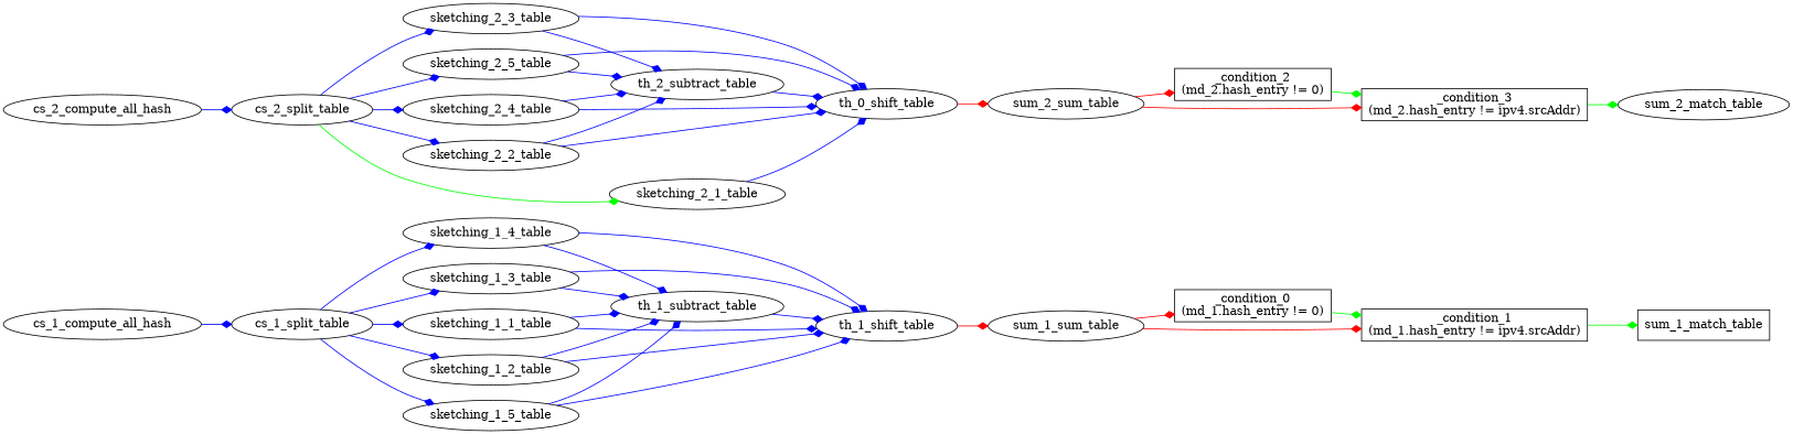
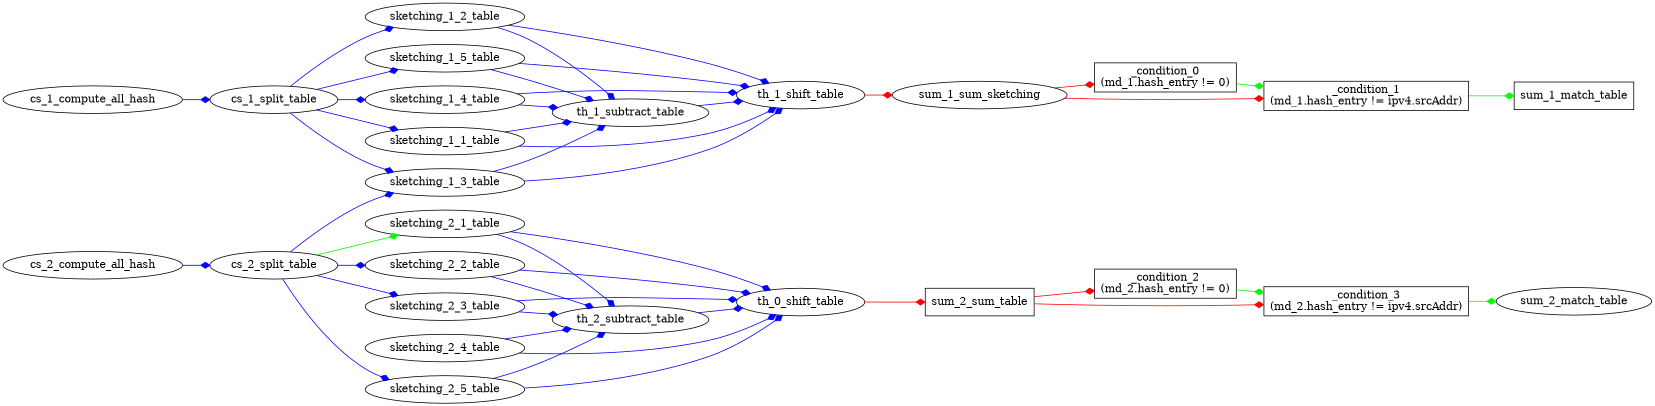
  digraph {
    rankdir=LR
    edge [arrowhead=diamond color=blue]
    n1 [label="_condition_1\n(md_1.hash_entry != ipv4.srcAddr)" shape=box]
    sum_1_match_table [shape=box]
    n3 [label="_condition_2\n(md_2.hash_entry != 0)" shape=box]
    n4 [label="_condition_3\n(md_2.hash_entry != ipv4.srcAddr)" shape=box]
    sum_2_match_table
    n6 [label="_condition_0\n(md_1.hash_entry != 0)" shape=box]
    n7 [label=th_0_shift_table]
    sketching_2_3_table
    th_2_subtract_table
-   sum_2_sum_table
+   sum_2_sum_table [shape=box]
    cs_2_split_table
    sketching_2_5_table
    sketching_2_1_table
    sketching_2_4_table
    sketching_2_2_table
    th_1_subtract_table
    th_1_shift_table
-   sum_1_sum_table
+   sum_1_sum_table [label=sum_1_sum_sketching]
    sketching_1_4_table
    cs_1_compute_all_hash
    cs_1_split_table
    sketching_1_3_table
    sketching_1_1_table
    sketching_1_2_table
    sketching_1_5_table
    cs_2_compute_all_hash
    n1 -> sum_1_match_table [color=green]
    n3 -> n4 [color=green]
    n4 -> sum_2_match_table [color=green]
    n6 -> n1 [color=green]
    n7 -> sum_2_sum_table [color=red]
    sketching_2_3_table -> n7
    sketching_2_3_table -> th_2_subtract_table
    th_2_subtract_table -> n7
    sum_2_sum_table -> n3 [color=red]
    sum_2_sum_table -> n4 [color=red]
    cs_2_split_table -> sketching_2_3_table
    cs_2_split_table -> sketching_2_5_table
    cs_2_split_table -> sketching_2_1_table [color=green]
-   cs_2_split_table -> sketching_2_4_table
+   cs_2_split_table -> sketching_1_3_table
    cs_2_split_table -> sketching_2_2_table
    sketching_2_5_table -> n7
    sketching_2_5_table -> th_2_subtract_table
    sketching_2_1_table -> n7
+   sketching_2_1_table -> th_2_subtract_table
    sketching_2_4_table -> n7
    sketching_2_4_table -> th_2_subtract_table
    sketching_2_2_table -> n7
    sketching_2_2_table -> th_2_subtract_table
    th_1_subtract_table -> th_1_shift_table
    th_1_shift_table -> sum_1_sum_table [color=red]
    sum_1_sum_table -> n1 [color=red]
    sum_1_sum_table -> n6 [color=red]
    sketching_1_4_table -> th_1_subtract_table
    sketching_1_4_table -> th_1_shift_table
    cs_1_compute_all_hash -> cs_1_split_table
    cs_1_split_table -> sketching_1_4_table
    cs_1_split_table -> sketching_1_3_table
    cs_1_split_table -> sketching_1_1_table
    cs_1_split_table -> sketching_1_2_table
    cs_1_split_table -> sketching_1_5_table
    sketching_1_3_table -> th_1_subtract_table
    sketching_1_3_table -> th_1_shift_table
    sketching_1_1_table -> th_1_subtract_table
    sketching_1_1_table -> th_1_shift_table
    sketching_1_2_table -> th_1_subtract_table
    sketching_1_2_table -> th_1_shift_table
    sketching_1_5_table -> th_1_subtract_table
    sketching_1_5_table -> th_1_shift_table
    cs_2_compute_all_hash -> cs_2_split_table
  }
